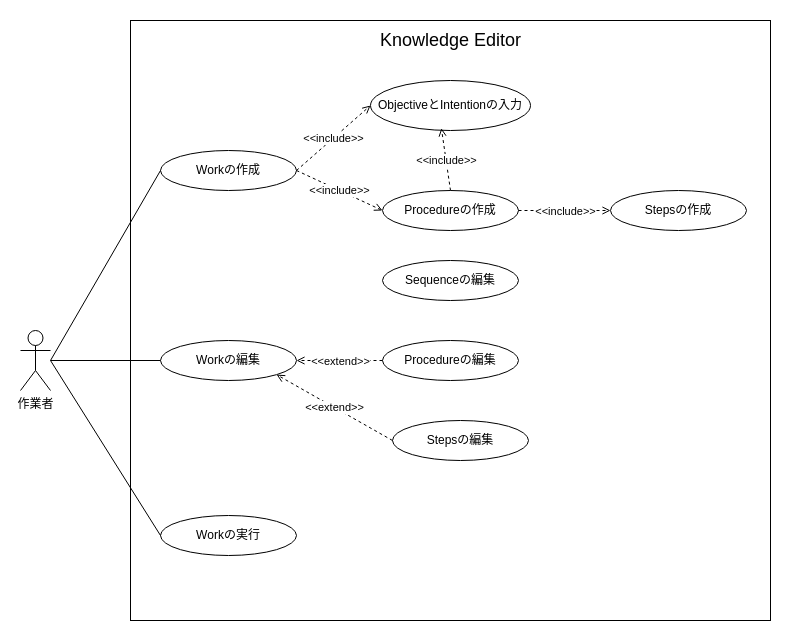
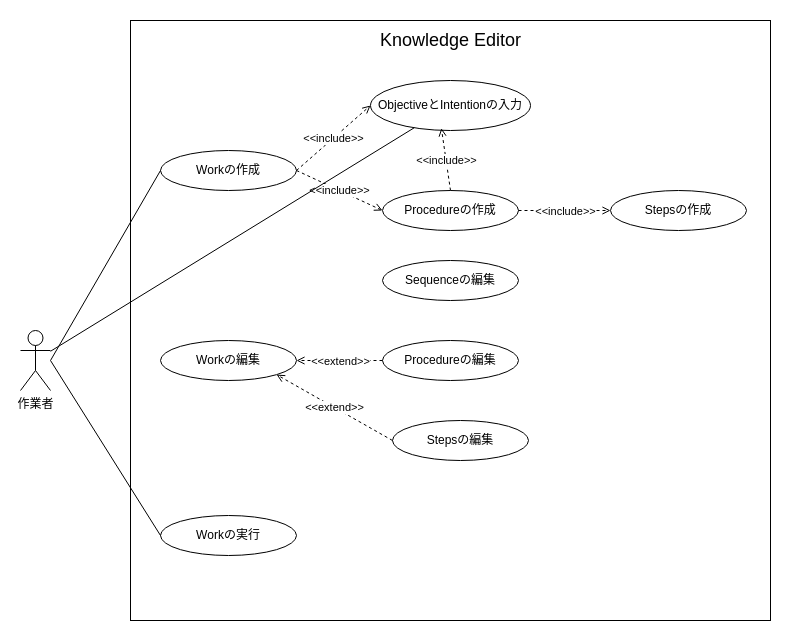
  <mxCell id="0" />
  <mxCell id="1" parent="0" />
  <mxCell id="2" value="" style="whiteSpace=wrap;html=1;" parent="1" vertex="1"><mxGeometry x="130" y="20" width="640" height="600" as="geometry" /></mxCell>
  <mxCell id="3" value="作業者" style="shape=umlActor;verticalLabelPosition=bottom;verticalAlign=top;html=1;outlineConnect=0;" parent="1" vertex="1"><mxGeometry x="20" y="330" width="30" height="60" as="geometry" /></mxCell>
  <mxCell id="4" value="Workの作成" style="ellipse;whiteSpace=wrap;html=1;" parent="1" vertex="1"><mxGeometry x="160" y="150" width="136" height="40" as="geometry" /></mxCell>
  <mxCell id="5" value="Workの実行" style="ellipse;whiteSpace=wrap;html=1;" parent="1" vertex="1"><mxGeometry x="160" y="515" width="136" height="40" as="geometry" /></mxCell>
  <mxCell id="6" value="Workの編集" style="ellipse;whiteSpace=wrap;html=1;" parent="1" vertex="1"><mxGeometry x="160" y="340" width="136" height="40" as="geometry" /></mxCell>
  <mxCell id="7" value="Procedureの作成" style="ellipse;whiteSpace=wrap;html=1;" parent="1" vertex="1"><mxGeometry x="382" y="190" width="136" height="40" as="geometry" /></mxCell>
  <mxCell id="8" value="Stepsの作成" style="ellipse;whiteSpace=wrap;html=1;" parent="1" vertex="1"><mxGeometry x="610" y="190" width="136" height="40" as="geometry" /></mxCell>
  <mxCell id="9" value="ObjectiveとIntentionの入力" style="ellipse;whiteSpace=wrap;html=1;" parent="1" vertex="1"><mxGeometry x="370" y="80" width="160" height="50" as="geometry" /></mxCell>
  <mxCell id="10" value="Sequenceの編集" style="ellipse;whiteSpace=wrap;html=1;" parent="1" vertex="1"><mxGeometry x="382" y="260" width="136" height="40" as="geometry" /></mxCell>
  <mxCell id="11" value="Stepsの編集" style="ellipse;whiteSpace=wrap;html=1;" parent="1" vertex="1"><mxGeometry x="392" y="420" width="136" height="40" as="geometry" /></mxCell>
  <mxCell id="12" value="" style="endArrow=open;html=1;dashed=1;strokeColor=#000000;exitX=1;exitY=0.5;exitDx=0;exitDy=0;entryX=0;entryY=0.5;entryDx=0;entryDy=0;rounded=0;endFill=0;" parent="1" source="4" target="9" edge="1"><mxGeometry relative="1" as="geometry"><mxPoint x="296" y="165" as="sourcePoint" /><mxPoint x="320" y="100" as="targetPoint" /></mxGeometry></mxCell>
  <mxCell id="13" value="&amp;lt;&amp;lt;include&amp;gt;&amp;gt;" style="edgeLabel;resizable=0;html=1;align=center;verticalAlign=middle;" parent="12" connectable="0" vertex="1"><mxGeometry relative="1" as="geometry" /></mxCell>
  <mxCell id="14" value="" style="endArrow=open;html=1;dashed=1;strokeColor=#000000;exitX=0.5;exitY=0;exitDx=0;exitDy=0;rounded=0;entryX=0.443;entryY=0.954;entryDx=0;entryDy=0;entryPerimeter=0;endFill=0;" parent="1" source="7" target="9" edge="1"><mxGeometry relative="1" as="geometry"><mxPoint x="400" y="180" as="sourcePoint" /><mxPoint x="410" y="130" as="targetPoint" /></mxGeometry></mxCell>
  <mxCell id="15" value="&amp;lt;&amp;lt;include&amp;gt;&amp;gt;" style="edgeLabel;resizable=0;html=1;align=center;verticalAlign=middle;" parent="14" connectable="0" vertex="1"><mxGeometry relative="1" as="geometry" /></mxCell>
  <mxCell id="16" value="" style="endArrow=open;html=1;dashed=1;strokeColor=#000000;entryX=0;entryY=0.5;entryDx=0;entryDy=0;rounded=0;exitX=1;exitY=0.5;exitDx=0;exitDy=0;endFill=0;" parent="1" source="4" target="7" edge="1"><mxGeometry relative="1" as="geometry"><mxPoint x="0" y="120" as="sourcePoint" /><mxPoint x="330" y="115" as="targetPoint" /></mxGeometry></mxCell>
  <mxCell id="17" value="&amp;lt;&amp;lt;include&amp;gt;&amp;gt;" style="edgeLabel;resizable=0;html=1;align=center;verticalAlign=middle;" parent="16" connectable="0" vertex="1"><mxGeometry relative="1" as="geometry" /></mxCell>
  <mxCell id="18" value="" style="endArrow=open;html=1;dashed=1;strokeColor=#000000;entryX=0;entryY=0.5;entryDx=0;entryDy=0;rounded=0;exitX=1;exitY=0.5;exitDx=0;exitDy=0;endFill=0;" parent="1" source="7" target="8" edge="1"><mxGeometry relative="1" as="geometry"><mxPoint x="306" y="180" as="sourcePoint" /><mxPoint x="354" y="220" as="targetPoint" /></mxGeometry></mxCell>
  <mxCell id="19" value="&amp;lt;&amp;lt;include&amp;gt;&amp;gt;" style="edgeLabel;resizable=0;html=1;align=center;verticalAlign=middle;" parent="18" connectable="0" vertex="1"><mxGeometry relative="1" as="geometry" /></mxCell>
  <mxCell id="20" value="Procedureの編集" style="ellipse;whiteSpace=wrap;html=1;" parent="1" vertex="1"><mxGeometry x="382" y="340" width="136" height="40" as="geometry" /></mxCell>
  <mxCell id="21" value="" style="endArrow=open;html=1;dashed=1;strokeColor=#000000;exitX=0;exitY=0.5;exitDx=0;exitDy=0;entryX=1;entryY=0.5;entryDx=0;entryDy=0;rounded=0;endFill=0;" parent="1" source="20" target="6" edge="1"><mxGeometry relative="1" as="geometry"><mxPoint x="392" y="290" as="sourcePoint" /><mxPoint x="306" y="370" as="targetPoint" /></mxGeometry></mxCell>
  <mxCell id="22" value="&amp;lt;&amp;lt;extend&amp;gt;&amp;gt;" style="edgeLabel;resizable=0;html=1;align=center;verticalAlign=middle;" parent="21" connectable="0" vertex="1"><mxGeometry relative="1" as="geometry" /></mxCell>
  <mxCell id="23" value="" style="endArrow=open;html=1;dashed=1;strokeColor=#000000;exitX=0;exitY=0.5;exitDx=0;exitDy=0;entryX=1;entryY=1;entryDx=0;entryDy=0;rounded=0;endFill=0;" parent="1" source="11" target="6" edge="1"><mxGeometry relative="1" as="geometry"><mxPoint x="402" y="300" as="sourcePoint" /><mxPoint x="316" y="380" as="targetPoint" /></mxGeometry></mxCell>
  <mxCell id="24" value="&amp;lt;&amp;lt;extend&amp;gt;&amp;gt;" style="edgeLabel;resizable=0;html=1;align=center;verticalAlign=middle;" parent="23" connectable="0" vertex="1"><mxGeometry relative="1" as="geometry" /></mxCell>
  <mxCell id="25" value="" style="endArrow=none;html=1;strokeColor=#000000;entryX=0;entryY=0.5;entryDx=0;entryDy=0;" parent="1" target="4" edge="1"><mxGeometry width="50" height="50" relative="1" as="geometry"><mxPoint x="50" y="360" as="sourcePoint" /><mxPoint x="500" y="380" as="targetPoint" /></mxGeometry></mxCell>
- <mxCell id="26" value="" style="endArrow=none;html=1;strokeColor=#000000;entryX=0;entryY=0.5;entryDx=0;entryDy=0;" parent="1" source="3" target="6" edge="1"><mxGeometry width="50" height="50" relative="1" as="geometry"><mxPoint x="60" y="347.2" as="sourcePoint" /><mxPoint x="170" y="180" as="targetPoint" /></mxGeometry></mxCell>
+ <mxCell id="26" value="" style="endArrow=none;html=1;strokeColor=#000000;" parent="1" source="3" target="9" edge="1"><mxGeometry width="50" height="50" relative="1" as="geometry"><mxPoint x="60" y="347.2" as="sourcePoint" /><mxPoint x="170" y="180" as="targetPoint" /></mxGeometry></mxCell>
  <mxCell id="27" value="" style="endArrow=none;html=1;strokeColor=#000000;entryX=0;entryY=0.5;entryDx=0;entryDy=0;" parent="1" target="5" edge="1"><mxGeometry width="50" height="50" relative="1" as="geometry"><mxPoint x="50" y="360" as="sourcePoint" /><mxPoint x="170" y="370" as="targetPoint" /></mxGeometry></mxCell>
  <mxCell id="28" value="Knowledge Editor" style="text;html=1;strokeColor=none;fillColor=none;align=center;verticalAlign=middle;whiteSpace=wrap;rounded=0;fontSize=18;" parent="1" vertex="1"><mxGeometry x="362.5" y="30" width="175" height="20" as="geometry" /></mxCell>
